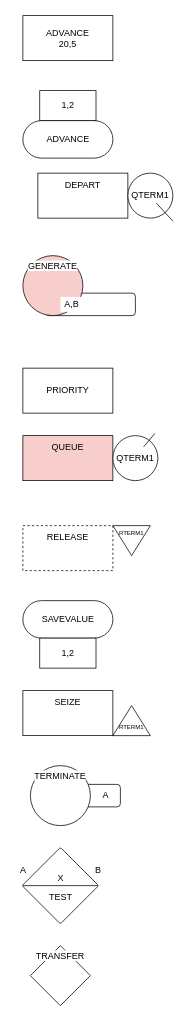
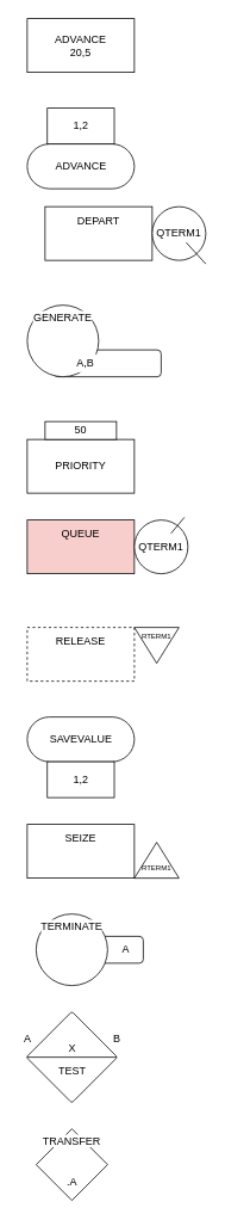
  <mxCell id="0" />
  <mxCell id="1" parent="0" />
  <mxCell id="2" value="ADVANCE&lt;br&gt;20,5" style="rounded=0;whiteSpace=wrap;html=1;" vertex="1" parent="1"><mxGeometry x="30" width="120" height="60" as="geometry" y="20" /></mxCell>
  <mxCell id="3" value="" style="group" vertex="1" connectable="0" parent="1"><mxGeometry x="30" y="120" width="120" height="90" as="geometry" /></mxCell>
  <mxCell id="4" value="ADVANCE" style="html=1;dashed=0;whitespace=wrap;shape=mxgraph.dfd.start" vertex="1" parent="3"><mxGeometry y="40" width="120" height="50" as="geometry" /></mxCell>
  <mxCell id="5" value="1,2" style="rounded=0;whiteSpace=wrap;html=1;" vertex="1" parent="3"><mxGeometry x="22.5" width="75" height="40" as="geometry" /></mxCell>
  <mxCell id="6" value="" style="group" vertex="1" connectable="0" parent="1"><mxGeometry x="50" y="230" width="180" height="64" as="geometry" /></mxCell>
  <mxCell id="7" value="DEPART&lt;br&gt;&lt;br&gt;&lt;br&gt;" style="rounded=0;whiteSpace=wrap;html=1;" vertex="1" parent="6"><mxGeometry width="120" height="60" as="geometry" /></mxCell>
  <mxCell id="8" value="QTERM1" style="ellipse;whiteSpace=wrap;html=1;aspect=fixed;" vertex="1" parent="6"><mxGeometry x="120" width="60" height="60" as="geometry" /></mxCell>
  <mxCell id="9" value="" style="endArrow=none;html=1;rounded=0;" edge="1" parent="6"><mxGeometry width="50" height="50" relative="1" as="geometry"><mxPoint x="158" y="40" as="sourcePoint" /><mxPoint x="180" y="64" as="targetPoint" /></mxGeometry></mxCell>
  <mxCell id="10" value="" style="group" vertex="1" connectable="0" parent="1"><mxGeometry x="30" y="470" width="120" height="80" as="geometry" /></mxCell>
  <mxCell id="11" value="PRIORITY&lt;br&gt;" style="rounded=0;whiteSpace=wrap;html=1;strokeColor=#000000;fillColor=default;" vertex="1" parent="10"><mxGeometry y="20" width="120" height="60" as="geometry" /></mxCell>
+ <mxCell id="12" value="50" style="rounded=0;whiteSpace=wrap;html=1;strokeColor=#000000;fillColor=default;" vertex="1" parent="10"><mxGeometry x="20" width="80" height="20" as="geometry" /></mxCell>
  <mxCell id="13" value="" style="group" vertex="1" connectable="0" parent="1"><mxGeometry x="30" y="577" width="180" height="63" as="geometry" /></mxCell>
  <mxCell id="14" value="QUEUE&lt;br&gt;&lt;br&gt;&lt;br&gt;" style="rounded=0;whiteSpace=wrap;html=1;fillColor=#f8cecc;" vertex="1" parent="13"><mxGeometry y="3" width="120" height="60" as="geometry" /></mxCell>
  <mxCell id="15" value="QTERM1" style="ellipse;whiteSpace=wrap;html=1;aspect=fixed;" vertex="1" parent="13"><mxGeometry x="120" y="3" width="60" height="60" as="geometry" /></mxCell>
  <mxCell id="16" value="" style="endArrow=none;html=1;rounded=0;" edge="1" parent="13"><mxGeometry width="50" height="50" relative="1" as="geometry"><mxPoint x="176" as="sourcePoint" /><mxPoint x="161" y="18" as="targetPoint" /></mxGeometry></mxCell>
  <mxCell id="17" value="" style="group" vertex="1" connectable="0" parent="1"><mxGeometry x="30" y="700" width="170" height="60" as="geometry" /></mxCell>
  <mxCell id="18" value="RELEASE&lt;br&gt;&lt;br&gt;&lt;br&gt;" style="rounded=0;whiteSpace=wrap;html=1;strokeColor=#000000;fillColor=default;dashed=1;" vertex="1" parent="17"><mxGeometry width="120" height="60" as="geometry" /></mxCell>
  <mxCell id="19" value="RTERM1&lt;br style=&quot;font-size: 8px;&quot;&gt;&lt;br style=&quot;font-size: 8px;&quot;&gt;&lt;br style=&quot;font-size: 8px;&quot;&gt;" style="triangle;whiteSpace=wrap;html=1;dashed=0;direction=south;strokeColor=#000000;fillColor=default;fontSize=8;" vertex="1" parent="17"><mxGeometry x="120" width="50" height="40" as="geometry" /></mxCell>
  <mxCell id="20" value="" style="group" vertex="1" connectable="0" parent="1"><mxGeometry x="30" y="800" width="120" height="90" as="geometry" /></mxCell>
  <mxCell id="21" value="SAVEVALUE" style="html=1;dashed=0;whitespace=wrap;shape=mxgraph.dfd.start" vertex="1" parent="20"><mxGeometry width="120" height="50" as="geometry" /></mxCell>
  <mxCell id="22" value="1,2" style="rounded=0;whiteSpace=wrap;html=1;" vertex="1" parent="20"><mxGeometry x="22.5" y="50" width="75" height="40" as="geometry" /></mxCell>
  <mxCell id="23" value="" style="group" vertex="1" connectable="0" parent="1"><mxGeometry x="30" y="920" width="170" height="60" as="geometry" /></mxCell>
  <mxCell id="24" value="SEIZE&lt;br&gt;&lt;br&gt;&lt;br&gt;" style="rounded=0;whiteSpace=wrap;html=1;strokeColor=#000000;fillColor=default;" vertex="1" parent="23"><mxGeometry width="120" height="60" as="geometry" /></mxCell>
  <mxCell id="25" value="&lt;br&gt;&lt;br&gt;RTERM1" style="triangle;whiteSpace=wrap;html=1;dashed=0;direction=south;strokeColor=#000000;fillColor=default;fontSize=8;flipV=1;" vertex="1" parent="23"><mxGeometry x="120" y="20" width="50" height="40" as="geometry" /></mxCell>
  <mxCell id="26" value="" style="group" vertex="1" connectable="0" parent="1"><mxGeometry y="1130" width="120" height="100" as="geometry" x="20" /></mxCell>
  <mxCell id="27" value="" style="verticalLabelPosition=bottom;verticalAlign=top;html=1;shape=mxgraph.flowchart.sort;fontSize=12;strokeColor=#000000;fillColor=default;" vertex="1" parent="26"><mxGeometry x="10" width="100" height="100" as="geometry" /></mxCell>
  <mxCell id="28" value="TEST" style="text;html=1;align=center;verticalAlign=middle;resizable=0;points=[];autosize=1;strokeColor=none;fillColor=none;fontSize=12;" vertex="1" parent="26"><mxGeometry x="35" y="55" width="50" height="20" as="geometry" /></mxCell>
  <mxCell id="29" value="X" style="text;html=1;align=center;verticalAlign=middle;resizable=0;points=[];autosize=1;strokeColor=none;fillColor=none;fontSize=12;" vertex="1" parent="26"><mxGeometry x="50" y="30" width="20" height="20" as="geometry" /></mxCell>
  <mxCell id="30" value="A" style="text;html=1;align=center;verticalAlign=middle;resizable=0;points=[];autosize=1;strokeColor=none;fillColor=none;fontSize=12;" vertex="1" parent="26"><mxGeometry y="20" width="20" height="20" as="geometry" /></mxCell>
  <mxCell id="31" value="B" style="text;html=1;align=center;verticalAlign=middle;resizable=0;points=[];autosize=1;strokeColor=none;fillColor=none;fontSize=12;" vertex="1" parent="26"><mxGeometry x="100" y="20" width="20" height="20" as="geometry" /></mxCell>
  <mxCell id="32" value="" style="group" vertex="1" connectable="0" parent="1"><mxGeometry x="30" y="340" width="150" height="80" as="geometry" /></mxCell>
  <mxCell id="33" value="" style="rounded=1;whiteSpace=wrap;html=1;" vertex="1" parent="32"><mxGeometry x="30" y="50" width="120" height="30" as="geometry" /></mxCell>
- <mxCell id="34" value="GENERATE" style="ellipse;whiteSpace=wrap;html=1;aspect=fixed;verticalAlign=top;labelBackgroundColor=default;labelBorderColor=none;fillColor=#f8cecc;" vertex="1" parent="32"><mxGeometry width="80" height="80" as="geometry" /></mxCell>
+ <mxCell id="34" value="GENERATE" style="ellipse;whiteSpace=wrap;html=1;aspect=fixed;verticalAlign=top;labelBackgroundColor=default;labelBorderColor=none;" vertex="1" parent="32"><mxGeometry width="80" height="80" as="geometry" /></mxCell>
  <mxCell id="35" value="A,B" style="text;html=1;align=center;verticalAlign=middle;resizable=0;points=[];autosize=1;strokeColor=none;fillColor=default;" vertex="1" parent="32"><mxGeometry x="50" y="55" width="30" height="20" as="geometry" /></mxCell>
  <mxCell id="36" value="" style="group" vertex="1" connectable="0" parent="1"><mxGeometry x="40" y="1020" width="120" height="80" as="geometry" /></mxCell>
  <mxCell id="37" value="" style="rounded=1;whiteSpace=wrap;html=1;" vertex="1" parent="36"><mxGeometry x="65" y="25" width="55" height="30" as="geometry" /></mxCell>
  <mxCell id="38" value="TERMINATE" style="ellipse;whiteSpace=wrap;html=1;aspect=fixed;verticalAlign=top;labelBackgroundColor=default;" vertex="1" parent="36"><mxGeometry width="80" height="80" as="geometry" /></mxCell>
  <mxCell id="39" value="A" style="text;html=1;align=center;verticalAlign=middle;resizable=0;points=[];autosize=1;strokeColor=none;fillColor=default;" vertex="1" parent="36"><mxGeometry x="90" y="30" width="20" height="20" as="geometry" /></mxCell>
  <mxCell id="40" value="" style="group" vertex="1" connectable="0" parent="1"><mxGeometry x="40" y="1260" width="80" height="80" as="geometry" /></mxCell>
  <mxCell id="41" value="TRANSFER" style="rhombus;whiteSpace=wrap;html=1;fontSize=12;strokeColor=#000000;fillColor=default;labelPosition=center;verticalLabelPosition=middle;align=center;verticalAlign=top;labelBackgroundColor=default;" vertex="1" parent="40"><mxGeometry width="80" height="80" as="geometry" /></mxCell>
+ <mxCell id="42" value=".A" style="text;html=1;align=center;verticalAlign=middle;resizable=0;points=[];autosize=1;strokeColor=none;fillColor=none;fontSize=12;" vertex="1" parent="40"><mxGeometry x="25" y="50" width="30" height="20" as="geometry" /></mxCell>
